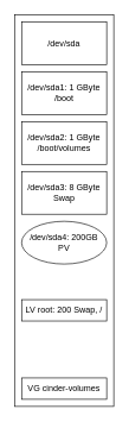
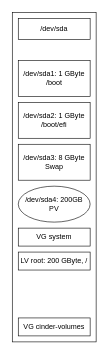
  <mxCell id="0" />
  <mxCell id="1" parent="0" />
  <mxCell id="2" value="" style="rounded=0;whiteSpace=wrap;html=1;" parent="1" vertex="1"><mxGeometry x="20" y="20" width="140" height="550" as="geometry" /></mxCell>
- <mxCell id="3" value="/dev/sda" style="rounded=0;whiteSpace=wrap;html=1;" parent="1" vertex="1"><mxGeometry x="30" y="30" width="120" height="60" as="geometry" /></mxCell>
+ <mxCell id="3" value="/dev/sda" style="rounded=0;whiteSpace=wrap;html=1;" parent="1" vertex="1"><mxGeometry x="30" y="30" width="120" height="35" as="geometry" /></mxCell>
  <mxCell id="4" value="/dev/sda1: 1 GByte&lt;br&gt;/boot" style="rounded=0;whiteSpace=wrap;html=1;" parent="1" vertex="1"><mxGeometry x="30" y="100" width="120" height="60" as="geometry" /></mxCell>
- <mxCell id="5" value="/dev/sda2: 1 GByte&lt;br&gt;/boot/volumes" style="rounded=0;whiteSpace=wrap;html=1;" parent="1" vertex="1"><mxGeometry x="30" y="170" width="120" height="60" as="geometry" /></mxCell>
+ <mxCell id="5" value="/dev/sda2: 1 GByte&lt;br&gt;/boot/efi" style="rounded=0;whiteSpace=wrap;html=1;" parent="1" vertex="1"><mxGeometry x="30" y="170" width="120" height="60" as="geometry" /></mxCell>
  <mxCell id="6" value="/dev/sda3: 8 GByte&lt;br&gt;Swap" style="rounded=0;whiteSpace=wrap;html=1;" parent="1" vertex="1"><mxGeometry x="30" y="240" width="120" height="60" as="geometry" /></mxCell>
  <mxCell id="7" value="/dev/sda4: 200GB&lt;br&gt;PV" style="ellipse;whiteSpace=wrap;html=1;" parent="1" vertex="1"><mxGeometry x="30" y="310" width="120" height="60" as="geometry" /></mxCell>
- <mxCell id="9" value="LV root: 200 Swap, /" style="rounded=0;whiteSpace=wrap;html=1;align=center;labelPosition=center;verticalLabelPosition=middle;verticalAlign=middle;" parent="1" vertex="1"><mxGeometry x="30" y="420" width="120" height="30" as="geometry" /></mxCell>
+ <mxCell id="8" value="VG system" style="rounded=0;whiteSpace=wrap;html=1;" parent="1" vertex="1"><mxGeometry x="30" y="380" width="120" height="30" as="geometry" /></mxCell>
+ <mxCell id="9" value="LV root: 200 GByte, /" style="rounded=0;whiteSpace=wrap;html=1;align=center;labelPosition=center;verticalLabelPosition=middle;verticalAlign=middle;" parent="1" vertex="1"><mxGeometry x="30" y="420" width="120" height="30" as="geometry" /></mxCell>
  <mxCell id="10" value="VG cinder-volumes" style="rounded=0;whiteSpace=wrap;html=1;" parent="1" vertex="1"><mxGeometry x="30" y="530" width="120" height="30" as="geometry" /></mxCell>
